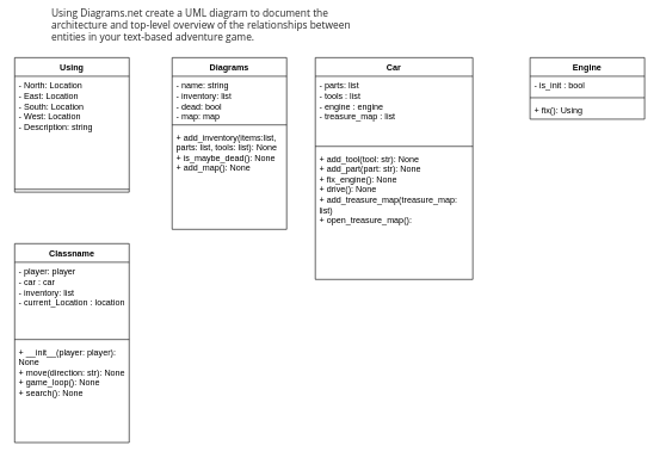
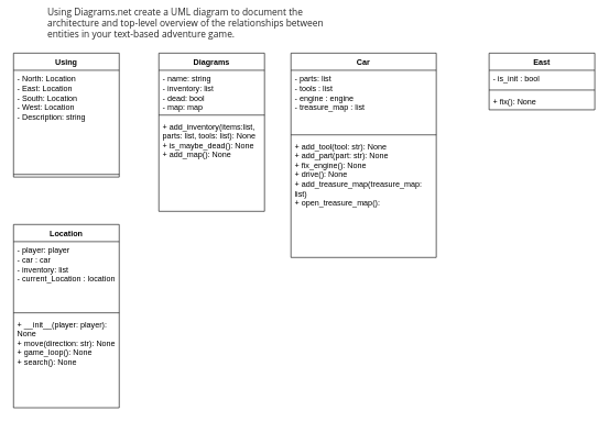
  <mxCell id="0" />
  <mxCell id="1" parent="0" />
  <mxCell id="2" value="&lt;div style=&quot;box-sizing: border-box; -webkit-tap-highlight-color: rgba(0, 0, 0, 0); margin: 0px; padding: 0px; line-height: inherit; height: auto; outline: none; overflow-y: auto; tab-size: 4; text-align: left; overflow-wrap: break-word; cursor: text; min-height: 0px; max-height: none; font-family: &amp;quot;Open Sans&amp;quot;, sans-serif; color: rgb(38, 38, 38); font-size: 14px; background-color: rgb(255, 255, 255);&quot; id=&quot;bb-editor-textbox&quot; data-gramm=&quot;false&quot; class=&quot;ql-editor bb-editor&quot;&gt;&lt;p style=&quot;box-sizing: border-box; -webkit-tap-highlight-color: rgba(0, 0, 0, 0); margin: 0px; padding: 0px; font-family: inherit; font-size: 0.875rem; line-height: inherit; text-rendering: optimizelegibility; overflow-wrap: break-word; cursor: text; counter-reset: list-1 0 list-2 0 list-3 0 list-4 0 list-5 0 list-6 0 list-7 0 list-8 0 list-9 0;&quot;&gt;Using Diagrams.net create a UML diagram to document the architecture and top-level overview of the relationships between entities in your text-based adventure game.&lt;/p&gt;&lt;/div&gt;" style="text;html=1;strokeColor=none;fillColor=none;align=center;verticalAlign=middle;whiteSpace=wrap;rounded=0;" parent="1" vertex="1"><mxGeometry x="70" width="470" height="30" as="geometry" y="20" /></mxCell>
  <mxCell id="3" value="Using" style="swimlane;fontStyle=1;align=center;verticalAlign=top;childLayout=stackLayout;horizontal=1;startSize=26;horizontalStack=0;resizeParent=1;resizeParentMax=0;resizeLast=0;collapsible=1;marginBottom=0;whiteSpace=wrap;html=1;" parent="1" vertex="1"><mxGeometry x="20" y="80" width="160" height="188" as="geometry" /></mxCell>
  <mxCell id="4" value="- North: Location&amp;nbsp;&lt;br&gt;- East: Location&lt;br&gt;- South: Location&lt;br&gt;- West: Location&lt;br&gt;- Description: string" style="text;strokeColor=none;fillColor=none;align=left;verticalAlign=top;spacingLeft=4;spacingRight=4;overflow=hidden;rotatable=0;points=[[0,0.5],[1,0.5]];portConstraint=eastwest;whiteSpace=wrap;html=1;" parent="3" vertex="1"><mxGeometry y="26" width="160" height="154" as="geometry" /></mxCell>
  <mxCell id="5" value="" style="line;strokeWidth=1;fillColor=none;align=left;verticalAlign=middle;spacingTop=-1;spacingLeft=3;spacingRight=3;rotatable=0;labelPosition=right;points=[];portConstraint=eastwest;strokeColor=inherit;" parent="3" vertex="1"><mxGeometry y="180" width="160" height="8" as="geometry" /></mxCell>
  <mxCell id="6" value="Diagrams" style="swimlane;fontStyle=1;align=center;verticalAlign=top;childLayout=stackLayout;horizontal=1;startSize=26;horizontalStack=0;resizeParent=1;resizeParentMax=0;resizeLast=0;collapsible=1;marginBottom=0;whiteSpace=wrap;html=1;" parent="1" vertex="1"><mxGeometry x="240" y="80" width="160" height="240" as="geometry" /></mxCell>
  <mxCell id="7" value="- name: string&lt;br&gt;- inventory: list&lt;br&gt;- dead: bool&lt;br&gt;- map: map&amp;nbsp;&amp;nbsp;" style="text;strokeColor=none;fillColor=none;align=left;verticalAlign=top;spacingLeft=4;spacingRight=4;overflow=hidden;rotatable=0;points=[[0,0.5],[1,0.5]];portConstraint=eastwest;whiteSpace=wrap;html=1;" parent="6" vertex="1"><mxGeometry y="26" width="160" height="64" as="geometry" /></mxCell>
  <mxCell id="8" value="" style="line;strokeWidth=1;fillColor=none;align=left;verticalAlign=middle;spacingTop=-1;spacingLeft=3;spacingRight=3;rotatable=0;labelPosition=right;points=[];portConstraint=eastwest;strokeColor=inherit;" parent="6" vertex="1"><mxGeometry y="90" width="160" height="8" as="geometry" /></mxCell>
  <mxCell id="9" value="+ add_inventory(items:list, parts: list, tools: list): None&lt;br&gt;+ is_maybe_dead(): None&lt;br&gt;+ add_map(): None&lt;br&gt;" style="text;strokeColor=none;fillColor=none;align=left;verticalAlign=top;spacingLeft=4;spacingRight=4;overflow=hidden;rotatable=0;points=[[0,0.5],[1,0.5]];portConstraint=eastwest;whiteSpace=wrap;html=1;" parent="6" vertex="1"><mxGeometry y="98" width="160" height="142" as="geometry" /></mxCell>
  <mxCell id="10" value="Car" style="swimlane;fontStyle=1;align=center;verticalAlign=top;childLayout=stackLayout;horizontal=1;startSize=26;horizontalStack=0;resizeParent=1;resizeParentMax=0;resizeLast=0;collapsible=1;marginBottom=0;whiteSpace=wrap;html=1;" parent="1" vertex="1"><mxGeometry x="440" y="80" width="220" height="310" as="geometry" /></mxCell>
  <mxCell id="11" value="- parts: list&lt;br&gt;- tools : list&lt;br&gt;- engine : engine&lt;br&gt;- treasure_map : list" style="text;strokeColor=none;fillColor=none;align=left;verticalAlign=top;spacingLeft=4;spacingRight=4;overflow=hidden;rotatable=0;points=[[0,0.5],[1,0.5]];portConstraint=eastwest;whiteSpace=wrap;html=1;" parent="10" vertex="1"><mxGeometry y="26" width="220" height="94" as="geometry" /></mxCell>
  <mxCell id="12" value="" style="line;strokeWidth=1;fillColor=none;align=left;verticalAlign=middle;spacingTop=-1;spacingLeft=3;spacingRight=3;rotatable=0;labelPosition=right;points=[];portConstraint=eastwest;strokeColor=inherit;" parent="10" vertex="1"><mxGeometry y="120" width="220" height="8" as="geometry" /></mxCell>
  <mxCell id="13" value="+ add_tool(tool: str): None&lt;br&gt;+ add_part(part: str): None&lt;br&gt;+ fix_engine(): None&lt;br&gt;+ drive(): None&amp;nbsp;&lt;br&gt;+ add_treasure_map(treasure_map: list)&lt;br&gt;+ open_treasure_map():&amp;nbsp;" style="text;strokeColor=none;fillColor=none;align=left;verticalAlign=top;spacingLeft=4;spacingRight=4;overflow=hidden;rotatable=0;points=[[0,0.5],[1,0.5]];portConstraint=eastwest;whiteSpace=wrap;html=1;" parent="10" vertex="1"><mxGeometry y="128" width="220" height="182" as="geometry" /></mxCell>
- <mxCell id="14" value="Engine" style="swimlane;fontStyle=1;align=center;verticalAlign=top;childLayout=stackLayout;horizontal=1;startSize=26;horizontalStack=0;resizeParent=1;resizeParentMax=0;resizeLast=0;collapsible=1;marginBottom=0;whiteSpace=wrap;html=1;" parent="1" vertex="1"><mxGeometry x="740" y="80" width="160" height="86" as="geometry" /></mxCell>
+ <mxCell id="14" value="East" style="swimlane;fontStyle=1;align=center;verticalAlign=top;childLayout=stackLayout;horizontal=1;startSize=26;horizontalStack=0;resizeParent=1;resizeParentMax=0;resizeLast=0;collapsible=1;marginBottom=0;whiteSpace=wrap;html=1;" parent="1" vertex="1"><mxGeometry x="740" y="80" width="160" height="86" as="geometry" /></mxCell>
  <mxCell id="15" value="- is_init : bool" style="text;strokeColor=none;fillColor=none;align=left;verticalAlign=top;spacingLeft=4;spacingRight=4;overflow=hidden;rotatable=0;points=[[0,0.5],[1,0.5]];portConstraint=eastwest;whiteSpace=wrap;html=1;" parent="14" vertex="1"><mxGeometry y="26" width="160" height="26" as="geometry" /></mxCell>
  <mxCell id="16" value="" style="line;strokeWidth=1;fillColor=none;align=left;verticalAlign=middle;spacingTop=-1;spacingLeft=3;spacingRight=3;rotatable=0;labelPosition=right;points=[];portConstraint=eastwest;strokeColor=inherit;" parent="14" vertex="1"><mxGeometry y="52" width="160" height="8" as="geometry" /></mxCell>
- <mxCell id="17" value="+ fix(): Using" style="text;strokeColor=none;fillColor=none;align=left;verticalAlign=top;spacingLeft=4;spacingRight=4;overflow=hidden;rotatable=0;points=[[0,0.5],[1,0.5]];portConstraint=eastwest;whiteSpace=wrap;html=1;" parent="14" vertex="1"><mxGeometry y="60" width="160" height="26" as="geometry" /></mxCell>
- <mxCell id="18" value="Classname" style="swimlane;fontStyle=1;align=center;verticalAlign=top;childLayout=stackLayout;horizontal=1;startSize=26;horizontalStack=0;resizeParent=1;resizeParentMax=0;resizeLast=0;collapsible=1;marginBottom=0;whiteSpace=wrap;html=1;" parent="1" vertex="1"><mxGeometry x="20" y="340" width="160" height="278" as="geometry" /></mxCell>
+ <mxCell id="17" value="+ fix(): None" style="text;strokeColor=none;fillColor=none;align=left;verticalAlign=top;spacingLeft=4;spacingRight=4;overflow=hidden;rotatable=0;points=[[0,0.5],[1,0.5]];portConstraint=eastwest;whiteSpace=wrap;html=1;" parent="14" vertex="1"><mxGeometry y="60" width="160" height="26" as="geometry" /></mxCell>
+ <mxCell id="18" value="Location" style="swimlane;fontStyle=1;align=center;verticalAlign=top;childLayout=stackLayout;horizontal=1;startSize=26;horizontalStack=0;resizeParent=1;resizeParentMax=0;resizeLast=0;collapsible=1;marginBottom=0;whiteSpace=wrap;html=1;" parent="1" vertex="1"><mxGeometry x="20" y="340" width="160" height="278" as="geometry" /></mxCell>
  <mxCell id="19" value="- player: player&lt;br&gt;- car : car&lt;br&gt;- inventory: list&lt;br&gt;- current_Location : location" style="text;strokeColor=none;fillColor=none;align=left;verticalAlign=top;spacingLeft=4;spacingRight=4;overflow=hidden;rotatable=0;points=[[0,0.5],[1,0.5]];portConstraint=eastwest;whiteSpace=wrap;html=1;" parent="18" vertex="1"><mxGeometry y="26" width="160" height="104" as="geometry" /></mxCell>
  <mxCell id="20" value="" style="line;strokeWidth=1;fillColor=none;align=left;verticalAlign=middle;spacingTop=-1;spacingLeft=3;spacingRight=3;rotatable=0;labelPosition=right;points=[];portConstraint=eastwest;strokeColor=inherit;" parent="18" vertex="1"><mxGeometry y="130" width="160" height="8" as="geometry" /></mxCell>
  <mxCell id="21" value="+ __init__(player: player): None&lt;br&gt;+ move(direction: str): None&lt;br&gt;+ game_loop(): None&lt;br&gt;+ search(): None" style="text;strokeColor=none;fillColor=none;align=left;verticalAlign=top;spacingLeft=4;spacingRight=4;overflow=hidden;rotatable=0;points=[[0,0.5],[1,0.5]];portConstraint=eastwest;whiteSpace=wrap;html=1;" parent="18" vertex="1"><mxGeometry y="138" width="160" height="140" as="geometry" /></mxCell>
